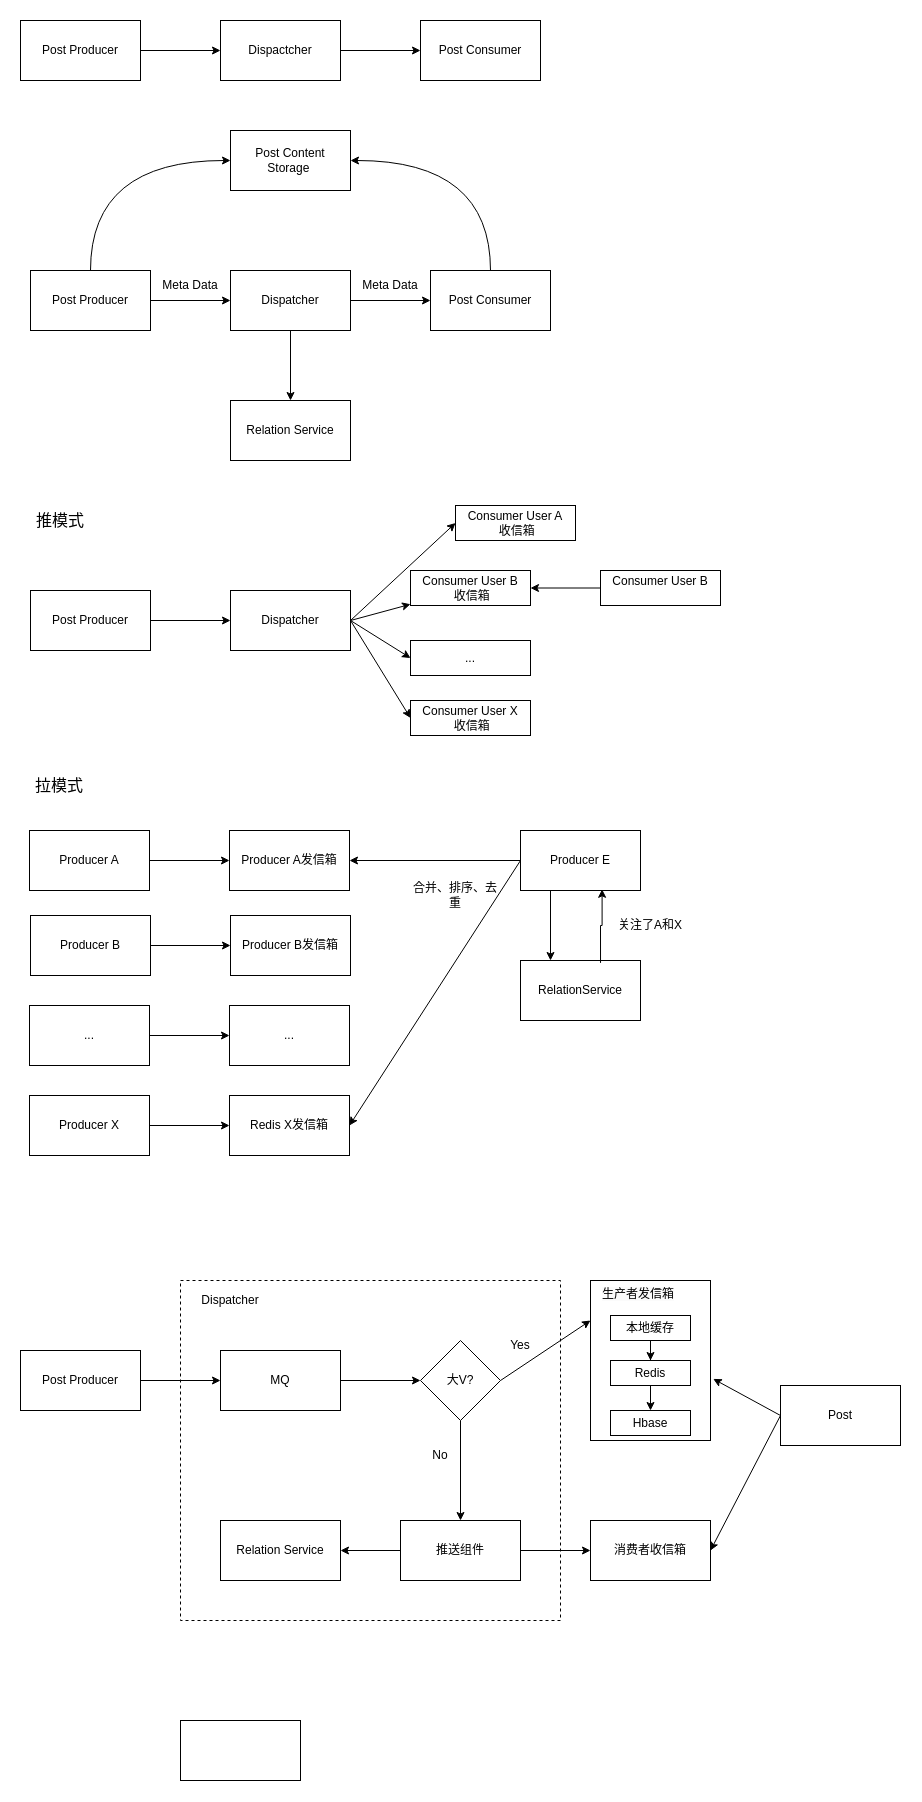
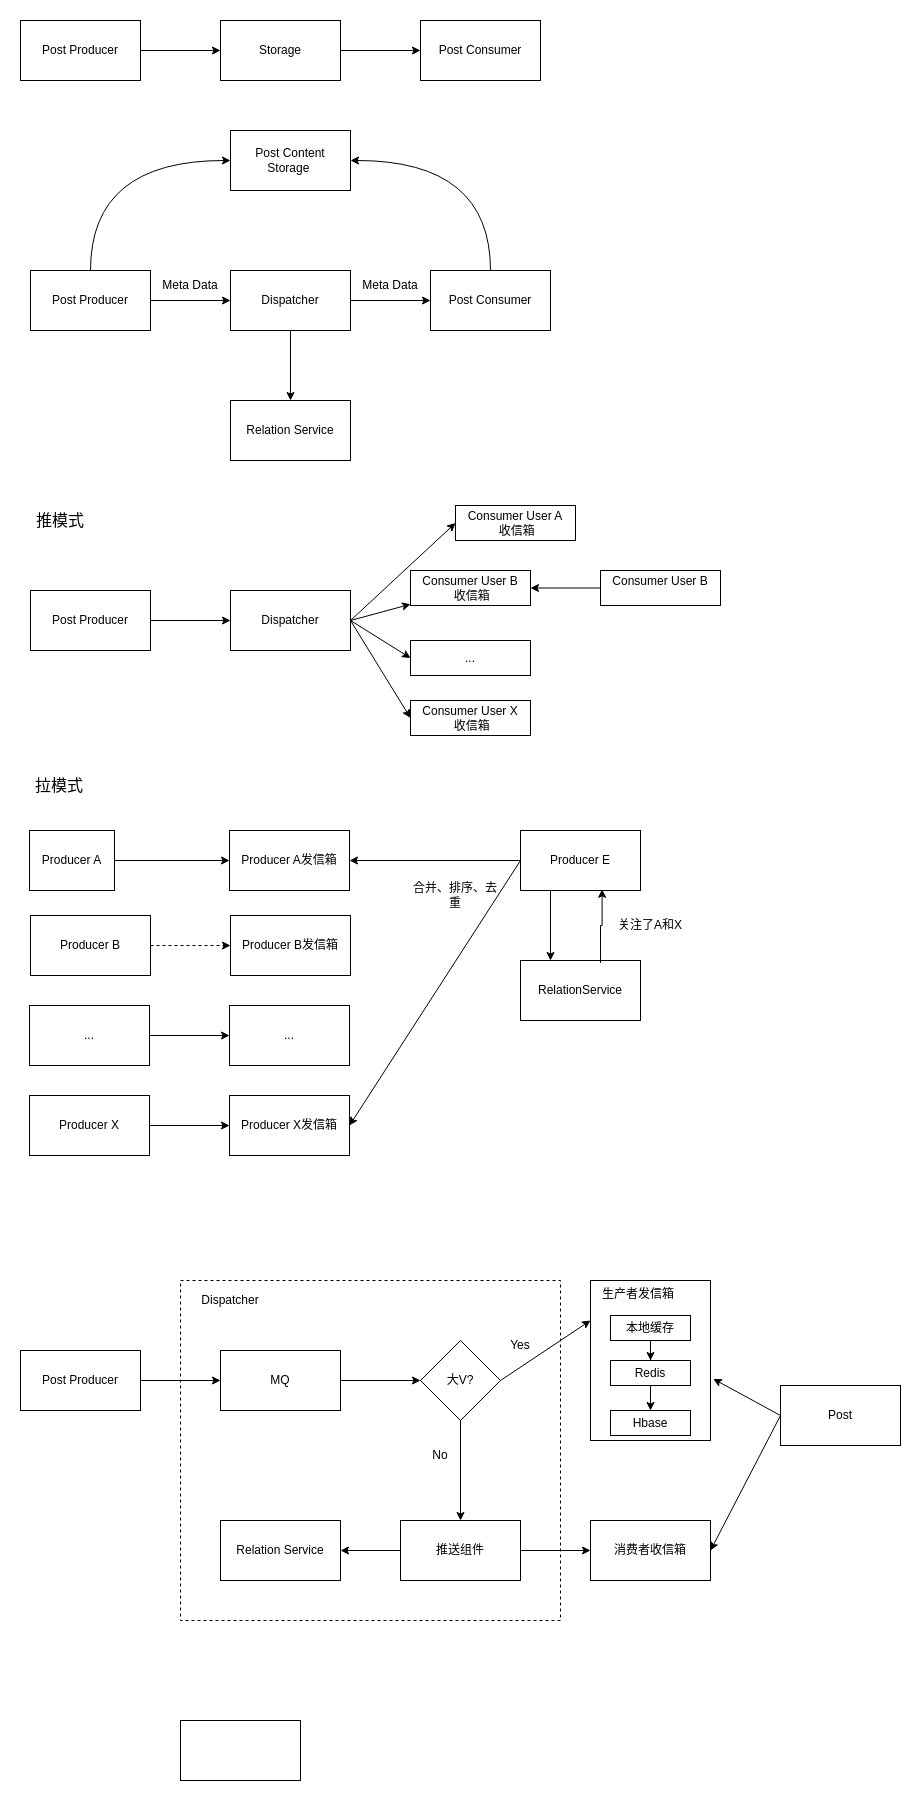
  <mxCell id="0" />
  <mxCell id="1" parent="0" />
  <mxCell id="2" value="" style="rounded=0;whiteSpace=wrap;html=1;dashed=1;" vertex="1" parent="1"><mxGeometry x="180" y="1280" width="380" height="340" as="geometry" /></mxCell>
  <mxCell id="3" value="" style="edgeStyle=orthogonalEdgeStyle;rounded=0;orthogonalLoop=1;jettySize=auto;html=1;" edge="1" parent="1" source="4" target="6"><mxGeometry relative="1" as="geometry" /></mxCell>
  <mxCell id="4" value="Post Producer" style="rounded=0;whiteSpace=wrap;html=1;" vertex="1" parent="1"><mxGeometry x="20" y="20" width="120" height="60" as="geometry" /></mxCell>
  <mxCell id="5" value="" style="edgeStyle=orthogonalEdgeStyle;rounded=0;orthogonalLoop=1;jettySize=auto;html=1;" edge="1" parent="1" source="6" target="7"><mxGeometry relative="1" as="geometry" /></mxCell>
- <mxCell id="6" value="Dispactcher" style="whiteSpace=wrap;html=1;rounded=0;" vertex="1" parent="1"><mxGeometry x="220" y="20" width="120" height="60" as="geometry" /></mxCell>
+ <mxCell id="6" value="Storage" style="whiteSpace=wrap;html=1;rounded=0;" vertex="1" parent="1"><mxGeometry x="220" y="20" width="120" height="60" as="geometry" /></mxCell>
  <mxCell id="7" value="Post Consumer" style="whiteSpace=wrap;html=1;rounded=0;" vertex="1" parent="1"><mxGeometry x="420" y="20" width="120" height="60" as="geometry" /></mxCell>
  <mxCell id="8" value="" style="edgeStyle=orthogonalEdgeStyle;rounded=0;orthogonalLoop=1;jettySize=auto;html=1;" edge="1" source="10" target="13" parent="1"><mxGeometry relative="1" as="geometry" /></mxCell>
  <mxCell id="9" style="edgeStyle=orthogonalEdgeStyle;rounded=0;orthogonalLoop=1;jettySize=auto;html=1;entryX=0;entryY=0.5;entryDx=0;entryDy=0;curved=1;exitX=0.5;exitY=0;exitDx=0;exitDy=0;" edge="1" parent="1" source="10" target="18"><mxGeometry relative="1" as="geometry" /></mxCell>
  <mxCell id="10" value="Post Producer" style="rounded=0;whiteSpace=wrap;html=1;" vertex="1" parent="1"><mxGeometry x="30" y="270" width="120" height="60" as="geometry" /></mxCell>
  <mxCell id="11" value="" style="edgeStyle=orthogonalEdgeStyle;rounded=0;orthogonalLoop=1;jettySize=auto;html=1;" edge="1" source="13" target="15" parent="1"><mxGeometry relative="1" as="geometry" /></mxCell>
  <mxCell id="12" style="edgeStyle=orthogonalEdgeStyle;rounded=0;orthogonalLoop=1;jettySize=auto;html=1;" edge="1" parent="1" source="13" target="19"><mxGeometry relative="1" as="geometry" /></mxCell>
  <mxCell id="13" value="Dispatcher" style="whiteSpace=wrap;html=1;rounded=0;" vertex="1" parent="1"><mxGeometry x="230" y="270" width="120" height="60" as="geometry" /></mxCell>
  <mxCell id="14" style="edgeStyle=orthogonalEdgeStyle;rounded=0;orthogonalLoop=1;jettySize=auto;html=1;entryX=1;entryY=0.5;entryDx=0;entryDy=0;exitX=0.5;exitY=0;exitDx=0;exitDy=0;curved=1;" edge="1" parent="1" source="15" target="18"><mxGeometry relative="1" as="geometry" /></mxCell>
  <mxCell id="15" value="Post Consumer" style="whiteSpace=wrap;html=1;rounded=0;" vertex="1" parent="1"><mxGeometry x="430" y="270" width="120" height="60" as="geometry" /></mxCell>
  <mxCell id="16" value="Meta Data" style="text;html=1;align=center;verticalAlign=middle;whiteSpace=wrap;rounded=0;" vertex="1" parent="1"><mxGeometry x="160" y="270" width="60" height="30" as="geometry" /></mxCell>
  <mxCell id="17" value="Meta Data" style="text;html=1;align=center;verticalAlign=middle;whiteSpace=wrap;rounded=0;" vertex="1" parent="1"><mxGeometry x="360" y="270" width="60" height="30" as="geometry" /></mxCell>
  <mxCell id="18" value="Post Content Storage&amp;nbsp;" style="rounded=0;whiteSpace=wrap;html=1;" vertex="1" parent="1"><mxGeometry x="230" y="130" width="120" height="60" as="geometry" /></mxCell>
  <mxCell id="19" value="Relation Service" style="whiteSpace=wrap;html=1;rounded=0;" vertex="1" parent="1"><mxGeometry x="230" y="400" width="120" height="60" as="geometry" /></mxCell>
  <mxCell id="20" value="" style="edgeStyle=orthogonalEdgeStyle;rounded=0;orthogonalLoop=1;jettySize=auto;html=1;" edge="1" parent="1" source="21" target="26"><mxGeometry relative="1" as="geometry" /></mxCell>
  <mxCell id="21" value="Post Producer" style="rounded=0;whiteSpace=wrap;html=1;" vertex="1" parent="1"><mxGeometry x="30" y="590" width="120" height="60" as="geometry" /></mxCell>
  <mxCell id="22" style="rounded=0;orthogonalLoop=1;jettySize=auto;html=1;entryX=0;entryY=0.5;entryDx=0;entryDy=0;exitX=1;exitY=0.5;exitDx=0;exitDy=0;" edge="1" parent="1" source="26" target="27"><mxGeometry relative="1" as="geometry"><mxPoint x="390" y="520" as="targetPoint" /></mxGeometry></mxCell>
  <mxCell id="23" style="rounded=0;orthogonalLoop=1;jettySize=auto;html=1;exitX=1;exitY=0.5;exitDx=0;exitDy=0;" edge="1" parent="1" source="26" target="28"><mxGeometry relative="1" as="geometry" /></mxCell>
  <mxCell id="24" style="rounded=0;orthogonalLoop=1;jettySize=auto;html=1;exitX=1;exitY=0.5;exitDx=0;exitDy=0;exitPerimeter=0;entryX=0;entryY=0.5;entryDx=0;entryDy=0;" edge="1" parent="1" source="26" target="29"><mxGeometry relative="1" as="geometry" /></mxCell>
  <mxCell id="25" style="rounded=0;orthogonalLoop=1;jettySize=auto;html=1;entryX=0;entryY=0.5;entryDx=0;entryDy=0;exitX=1;exitY=0.5;exitDx=0;exitDy=0;" edge="1" parent="1" source="26" target="30"><mxGeometry relative="1" as="geometry" /></mxCell>
  <mxCell id="26" value="Dispatcher" style="rounded=0;whiteSpace=wrap;html=1;" vertex="1" parent="1"><mxGeometry x="230" y="590" width="120" height="60" as="geometry" /></mxCell>
  <mxCell id="27" value="Consumer User A&lt;div&gt;&amp;nbsp;收信箱&lt;/div&gt;" style="rounded=0;whiteSpace=wrap;html=1;" vertex="1" parent="1"><mxGeometry x="455" y="505" width="120" height="35" as="geometry" /></mxCell>
  <mxCell id="28" value="Consumer User B&lt;div&gt;&amp;nbsp;收信箱&lt;/div&gt;" style="rounded=0;whiteSpace=wrap;html=1;" vertex="1" parent="1"><mxGeometry x="410" y="570" width="120" height="35" as="geometry" /></mxCell>
  <mxCell id="29" value="..." style="rounded=0;whiteSpace=wrap;html=1;" vertex="1" parent="1"><mxGeometry x="410" y="640" width="120" height="35" as="geometry" /></mxCell>
  <mxCell id="30" value="Consumer User X&lt;div&gt;&amp;nbsp;收信箱&lt;/div&gt;" style="rounded=0;whiteSpace=wrap;html=1;" vertex="1" parent="1"><mxGeometry x="410" y="700" width="120" height="35" as="geometry" /></mxCell>
  <mxCell id="31" style="edgeStyle=orthogonalEdgeStyle;rounded=0;orthogonalLoop=1;jettySize=auto;html=1;entryX=1;entryY=0.5;entryDx=0;entryDy=0;" edge="1" parent="1" source="32" target="28"><mxGeometry relative="1" as="geometry" /></mxCell>
  <mxCell id="32" value="Consumer User B&lt;div&gt;&lt;br&gt;&lt;/div&gt;" style="rounded=0;whiteSpace=wrap;html=1;" vertex="1" parent="1"><mxGeometry x="600" y="570" width="120" height="35" as="geometry" /></mxCell>
  <mxCell id="33" value="&lt;font style=&quot;font-size: 16px;&quot;&gt;推模式&lt;/font&gt;" style="text;html=1;align=center;verticalAlign=middle;whiteSpace=wrap;rounded=0;" vertex="1" parent="1"><mxGeometry x="30" y="505" width="60" height="30" as="geometry" /></mxCell>
  <mxCell id="34" value="" style="edgeStyle=orthogonalEdgeStyle;rounded=0;orthogonalLoop=1;jettySize=auto;html=1;" edge="1" source="35" target="36" parent="1"><mxGeometry relative="1" as="geometry" /></mxCell>
- <mxCell id="35" value="Producer A" style="rounded=0;whiteSpace=wrap;html=1;" vertex="1" parent="1"><mxGeometry x="29" y="830" width="120" height="60" as="geometry" /></mxCell>
+ <mxCell id="35" value="Producer A" style="rounded=0;whiteSpace=wrap;html=1;" vertex="1" parent="1"><mxGeometry x="29" y="830" width="85" height="60" as="geometry" /></mxCell>
  <mxCell id="36" value="Producer A发信箱" style="rounded=0;whiteSpace=wrap;html=1;" vertex="1" parent="1"><mxGeometry x="229" y="830" width="120" height="60" as="geometry" /></mxCell>
  <mxCell id="37" value="&lt;font style=&quot;font-size: 16px;&quot;&gt;拉模式&lt;/font&gt;" style="text;html=1;align=center;verticalAlign=middle;whiteSpace=wrap;rounded=0;" vertex="1" parent="1"><mxGeometry x="29" y="770" width="60" height="30" as="geometry" /></mxCell>
- <mxCell id="38" value="" style="edgeStyle=orthogonalEdgeStyle;rounded=0;orthogonalLoop=1;jettySize=auto;html=1;" edge="1" source="39" target="40" parent="1"><mxGeometry relative="1" as="geometry" /></mxCell>
+ <mxCell id="38" value="" style="edgeStyle=orthogonalEdgeStyle;rounded=0;orthogonalLoop=1;jettySize=auto;html=1;dashed=1;" edge="1" source="39" target="40" parent="1"><mxGeometry relative="1" as="geometry" /></mxCell>
  <mxCell id="39" value="Producer B" style="rounded=0;whiteSpace=wrap;html=1;" vertex="1" parent="1"><mxGeometry x="30" y="915" width="120" height="60" as="geometry" /></mxCell>
  <mxCell id="40" value="Producer B发信箱" style="rounded=0;whiteSpace=wrap;html=1;" vertex="1" parent="1"><mxGeometry x="230" y="915" width="120" height="60" as="geometry" /></mxCell>
  <mxCell id="41" value="" style="edgeStyle=orthogonalEdgeStyle;rounded=0;orthogonalLoop=1;jettySize=auto;html=1;" edge="1" source="42" target="43" parent="1"><mxGeometry relative="1" as="geometry" /></mxCell>
  <mxCell id="42" value="..." style="rounded=0;whiteSpace=wrap;html=1;" vertex="1" parent="1"><mxGeometry x="29" y="1005" width="120" height="60" as="geometry" /></mxCell>
  <mxCell id="43" value="..." style="rounded=0;whiteSpace=wrap;html=1;" vertex="1" parent="1"><mxGeometry x="229" y="1005" width="120" height="60" as="geometry" /></mxCell>
  <mxCell id="44" value="" style="edgeStyle=orthogonalEdgeStyle;rounded=0;orthogonalLoop=1;jettySize=auto;html=1;" edge="1" source="45" target="46" parent="1"><mxGeometry relative="1" as="geometry" /></mxCell>
  <mxCell id="45" value="Producer X" style="rounded=0;whiteSpace=wrap;html=1;" vertex="1" parent="1"><mxGeometry x="29" y="1095" width="120" height="60" as="geometry" /></mxCell>
- <mxCell id="46" value="Redis X发信箱" style="rounded=0;whiteSpace=wrap;html=1;" vertex="1" parent="1"><mxGeometry x="229" y="1095" width="120" height="60" as="geometry" /></mxCell>
+ <mxCell id="46" value="Producer X发信箱" style="rounded=0;whiteSpace=wrap;html=1;" vertex="1" parent="1"><mxGeometry x="229" y="1095" width="120" height="60" as="geometry" /></mxCell>
  <mxCell id="47" style="edgeStyle=orthogonalEdgeStyle;rounded=0;orthogonalLoop=1;jettySize=auto;html=1;entryX=0.25;entryY=0;entryDx=0;entryDy=0;exitX=0.25;exitY=1;exitDx=0;exitDy=0;exitPerimeter=0;" edge="1" parent="1" source="50" target="51"><mxGeometry relative="1" as="geometry"><mxPoint x="550" y="900" as="sourcePoint" /></mxGeometry></mxCell>
  <mxCell id="48" style="edgeStyle=orthogonalEdgeStyle;rounded=0;orthogonalLoop=1;jettySize=auto;html=1;entryX=1;entryY=0.5;entryDx=0;entryDy=0;" edge="1" parent="1" source="50" target="36"><mxGeometry relative="1" as="geometry" /></mxCell>
  <mxCell id="49" style="rounded=0;orthogonalLoop=1;jettySize=auto;html=1;entryX=1;entryY=0.5;entryDx=0;entryDy=0;" edge="1" parent="1" target="46"><mxGeometry relative="1" as="geometry"><mxPoint x="520" y="860" as="sourcePoint" /></mxGeometry></mxCell>
  <mxCell id="50" value="Producer E" style="rounded=0;whiteSpace=wrap;html=1;" vertex="1" parent="1"><mxGeometry x="520" y="830" width="120" height="60" as="geometry" /></mxCell>
  <mxCell id="51" value="RelationService" style="rounded=0;whiteSpace=wrap;html=1;" vertex="1" parent="1"><mxGeometry x="520" y="960" width="120" height="60" as="geometry" /></mxCell>
  <mxCell id="52" style="edgeStyle=orthogonalEdgeStyle;rounded=0;orthogonalLoop=1;jettySize=auto;html=1;entryX=0.68;entryY=0.98;entryDx=0;entryDy=0;entryPerimeter=0;exitX=0.667;exitY=0.04;exitDx=0;exitDy=0;exitPerimeter=0;" edge="1" parent="1" source="51" target="50"><mxGeometry relative="1" as="geometry"><mxPoint x="600" y="960" as="sourcePoint" /></mxGeometry></mxCell>
  <mxCell id="53" value="关注了A和X" style="text;html=1;align=center;verticalAlign=middle;whiteSpace=wrap;rounded=0;" vertex="1" parent="1"><mxGeometry x="600" y="910" width="100" height="30" as="geometry" /></mxCell>
  <mxCell id="54" value="合并、排序、去重" style="text;html=1;align=center;verticalAlign=middle;whiteSpace=wrap;rounded=0;" vertex="1" parent="1"><mxGeometry x="410" y="880" width="90" height="30" as="geometry" /></mxCell>
  <mxCell id="55" value="" style="edgeStyle=orthogonalEdgeStyle;rounded=0;orthogonalLoop=1;jettySize=auto;html=1;" edge="1" parent="1" source="56" target="58"><mxGeometry relative="1" as="geometry" /></mxCell>
  <mxCell id="56" value="Post Producer" style="rounded=0;whiteSpace=wrap;html=1;" vertex="1" parent="1"><mxGeometry x="20" y="1350" width="120" height="60" as="geometry" /></mxCell>
  <mxCell id="57" value="" style="edgeStyle=orthogonalEdgeStyle;rounded=0;orthogonalLoop=1;jettySize=auto;html=1;" edge="1" parent="1" source="58" target="62"><mxGeometry relative="1" as="geometry" /></mxCell>
  <mxCell id="58" value="MQ" style="rounded=0;whiteSpace=wrap;html=1;" vertex="1" parent="1"><mxGeometry x="220" y="1350" width="120" height="60" as="geometry" /></mxCell>
  <mxCell id="59" value="Relation Service" style="rounded=0;whiteSpace=wrap;html=1;" vertex="1" parent="1"><mxGeometry x="220" y="1520" width="120" height="60" as="geometry" /></mxCell>
  <mxCell id="60" value="" style="edgeStyle=orthogonalEdgeStyle;rounded=0;orthogonalLoop=1;jettySize=auto;html=1;" edge="1" parent="1" source="62" target="65"><mxGeometry relative="1" as="geometry" /></mxCell>
  <mxCell id="61" style="rounded=0;orthogonalLoop=1;jettySize=auto;html=1;exitX=1;exitY=0.5;exitDx=0;exitDy=0;entryX=0;entryY=0.25;entryDx=0;entryDy=0;" edge="1" parent="1" source="62" target="69"><mxGeometry relative="1" as="geometry"><mxPoint x="570" y="1330" as="targetPoint" /></mxGeometry></mxCell>
  <mxCell id="62" value="大V?" style="rhombus;whiteSpace=wrap;html=1;rounded=0;" vertex="1" parent="1"><mxGeometry x="420" y="1340" width="80" height="80" as="geometry" /></mxCell>
  <mxCell id="63" style="edgeStyle=orthogonalEdgeStyle;rounded=0;orthogonalLoop=1;jettySize=auto;html=1;entryX=1;entryY=0.5;entryDx=0;entryDy=0;" edge="1" parent="1" source="65" target="59"><mxGeometry relative="1" as="geometry" /></mxCell>
  <mxCell id="64" style="edgeStyle=orthogonalEdgeStyle;rounded=0;orthogonalLoop=1;jettySize=auto;html=1;" edge="1" parent="1" source="65" target="67"><mxGeometry relative="1" as="geometry" /></mxCell>
  <mxCell id="65" value="推送组件" style="whiteSpace=wrap;html=1;rounded=0;" vertex="1" parent="1"><mxGeometry x="400" y="1520" width="120" height="60" as="geometry" /></mxCell>
  <mxCell id="66" value="No" style="text;html=1;align=center;verticalAlign=middle;whiteSpace=wrap;rounded=0;" vertex="1" parent="1"><mxGeometry x="410" y="1440" width="60" height="30" as="geometry" /></mxCell>
  <mxCell id="67" value="消费者收信箱" style="whiteSpace=wrap;html=1;rounded=0;" vertex="1" parent="1"><mxGeometry x="590" y="1520" width="120" height="60" as="geometry" /></mxCell>
  <mxCell id="68" value="Yes" style="text;html=1;align=center;verticalAlign=middle;whiteSpace=wrap;rounded=0;" vertex="1" parent="1"><mxGeometry x="490" y="1330" width="60" height="30" as="geometry" /></mxCell>
  <mxCell id="69" value="" style="whiteSpace=wrap;html=1;rounded=0;" vertex="1" parent="1"><mxGeometry x="590" y="1280" width="120" height="160" as="geometry" /></mxCell>
  <mxCell id="70" value="&lt;span style=&quot;color: rgb(0, 0, 0); font-family: Helvetica; font-size: 12px; font-style: normal; font-variant-ligatures: normal; font-variant-caps: normal; font-weight: 400; letter-spacing: normal; orphans: 2; text-align: center; text-indent: 0px; text-transform: none; widows: 2; word-spacing: 0px; -webkit-text-stroke-width: 0px; white-space: normal; background-color: rgb(251, 251, 251); text-decoration-thickness: initial; text-decoration-style: initial; text-decoration-color: initial; display: inline !important; float: none;&quot;&gt;生产者发信箱&lt;/span&gt;" style="text;whiteSpace=wrap;html=1;" vertex="1" parent="1"><mxGeometry x="600" y="1280" width="110" height="40" as="geometry" /></mxCell>
  <mxCell id="71" value="" style="edgeStyle=orthogonalEdgeStyle;rounded=0;orthogonalLoop=1;jettySize=auto;html=1;" edge="1" parent="1" source="72" target="74"><mxGeometry relative="1" as="geometry" /></mxCell>
  <mxCell id="72" value="本地缓存" style="rounded=0;whiteSpace=wrap;html=1;" vertex="1" parent="1"><mxGeometry x="610" y="1315" width="80" height="25" as="geometry" /></mxCell>
  <mxCell id="73" value="" style="edgeStyle=orthogonalEdgeStyle;rounded=0;orthogonalLoop=1;jettySize=auto;html=1;" edge="1" parent="1" source="74" target="75"><mxGeometry relative="1" as="geometry" /></mxCell>
  <mxCell id="74" value="Redis" style="rounded=0;whiteSpace=wrap;html=1;" vertex="1" parent="1"><mxGeometry x="610" y="1360" width="80" height="25" as="geometry" /></mxCell>
  <mxCell id="75" value="Hbase" style="rounded=0;whiteSpace=wrap;html=1;" vertex="1" parent="1"><mxGeometry x="610" y="1410" width="80" height="25" as="geometry" /></mxCell>
  <mxCell id="76" value="Post" style="whiteSpace=wrap;html=1;rounded=0;" vertex="1" parent="1"><mxGeometry x="780" y="1385" width="120" height="60" as="geometry" /></mxCell>
  <mxCell id="77" value="Dispatcher" style="text;html=1;align=center;verticalAlign=middle;whiteSpace=wrap;rounded=0;" vertex="1" parent="1"><mxGeometry x="200" y="1285" width="60" height="30" as="geometry" /></mxCell>
  <mxCell id="78" style="rounded=0;orthogonalLoop=1;jettySize=auto;html=1;entryX=1.023;entryY=0.615;entryDx=0;entryDy=0;entryPerimeter=0;exitX=0;exitY=0.5;exitDx=0;exitDy=0;" edge="1" parent="1" source="76" target="69"><mxGeometry relative="1" as="geometry" /></mxCell>
  <mxCell id="79" style="rounded=0;orthogonalLoop=1;jettySize=auto;html=1;entryX=1;entryY=0.5;entryDx=0;entryDy=0;exitX=0;exitY=0.5;exitDx=0;exitDy=0;" edge="1" parent="1" source="76" target="67"><mxGeometry relative="1" as="geometry" /></mxCell>
  <mxCell id="80" value="" style="rounded=0;whiteSpace=wrap;html=1;" vertex="1" parent="1"><mxGeometry x="180" y="1720" width="120" height="60" as="geometry" /></mxCell>
